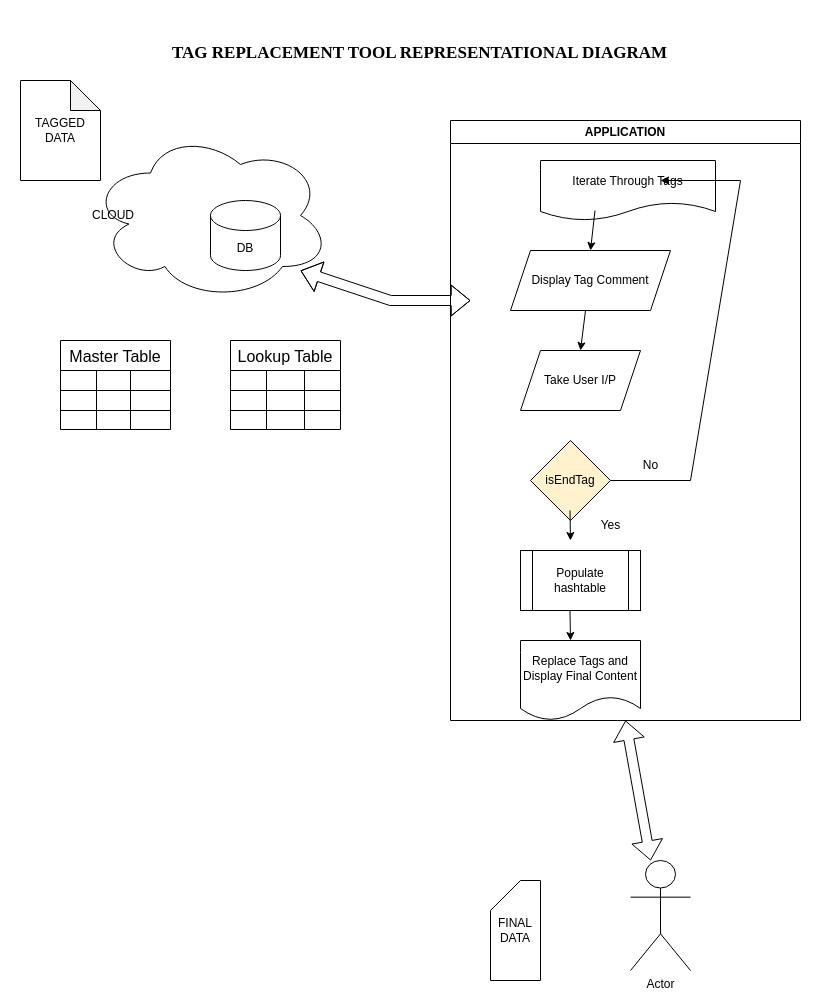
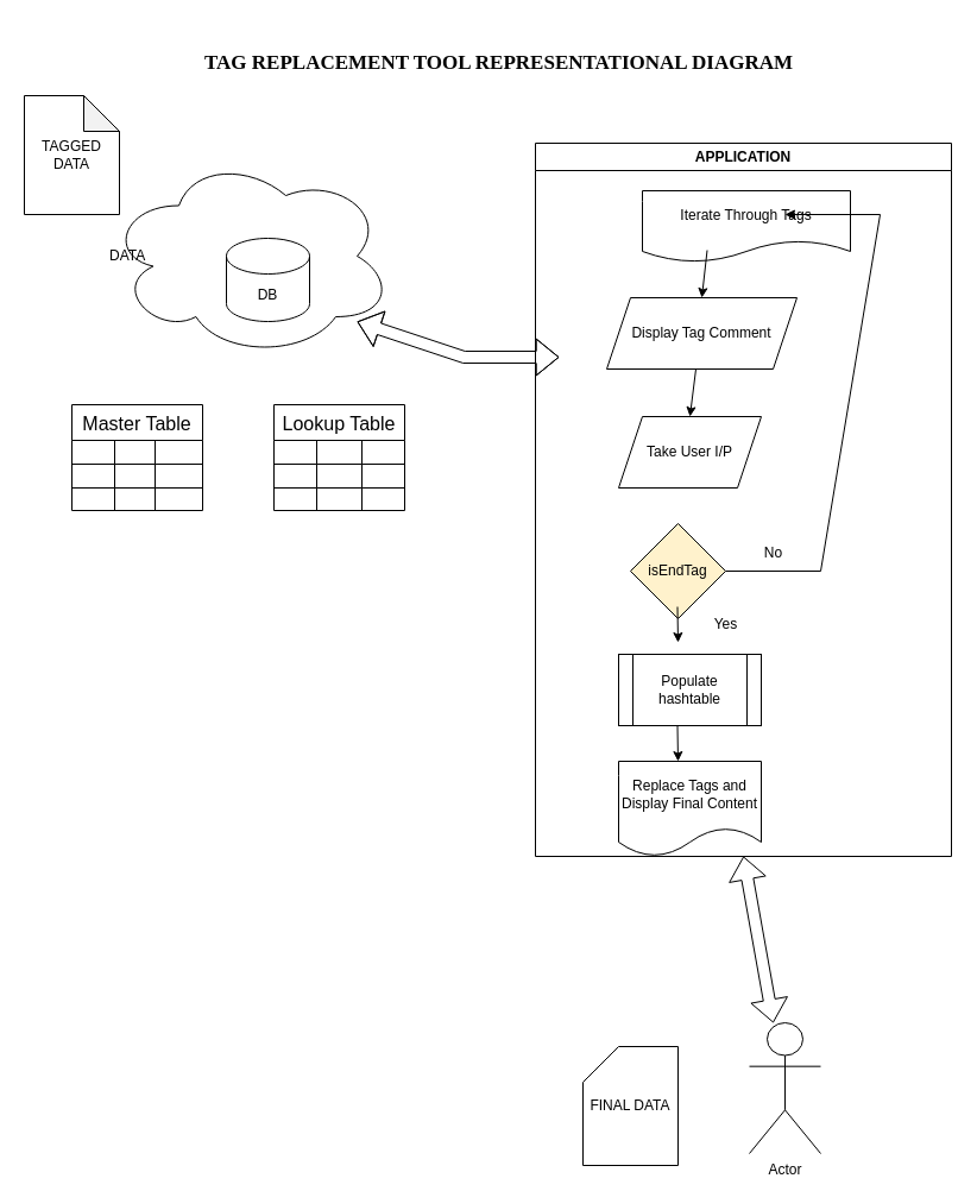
  <mxCell id="0" />
  <mxCell id="1" parent="0" />
  <mxCell id="2" value="Actor" style="shape=umlActor;verticalLabelPosition=bottom;verticalAlign=top;html=1;outlineConnect=0;" parent="1" vertex="1"><mxGeometry x="630" y="860" width="60" height="110" as="geometry" /></mxCell>
- <mxCell id="3" value="CLOUD" style="ellipse;shape=cloud;whiteSpace=wrap;html=1;align=left;" parent="1" vertex="1"><mxGeometry x="90" y="130" width="240" height="170" as="geometry" /></mxCell>
- <mxCell id="4" value="DB" style="shape=cylinder3;whiteSpace=wrap;html=1;boundedLbl=1;backgroundOutline=1;size=15;" parent="1" vertex="1"><mxGeometry x="210" y="200" width="70" height="70" as="geometry" /></mxCell>
+ <mxCell id="3" value="DATA" style="ellipse;shape=cloud;whiteSpace=wrap;html=1;align=left;" parent="1" vertex="1"><mxGeometry x="90" y="130" width="240" height="170" as="geometry" /></mxCell>
+ <mxCell id="4" value="DB" style="shape=cylinder3;whiteSpace=wrap;html=1;boundedLbl=1;backgroundOutline=1;size=15;" parent="1" vertex="1"><mxGeometry x="190" y="200" width="70" height="70" as="geometry" /></mxCell>
  <mxCell id="5" value="" style="shape=flexArrow;endArrow=classic;startArrow=classic;html=1;rounded=0;entryX=0.875;entryY=0.824;entryDx=0;entryDy=0;entryPerimeter=0;" parent="1" target="3" edge="1"><mxGeometry width="100" height="100" relative="1" as="geometry"><mxPoint x="470" y="300" as="sourcePoint" /><mxPoint x="435" y="260" as="targetPoint" /><Array as="points"><mxPoint x="390" y="300" /></Array></mxGeometry></mxCell>
  <mxCell id="6" value="APPLICATION" style="swimlane;whiteSpace=wrap;html=1;startSize=23;" parent="1" vertex="1"><mxGeometry x="450" y="120" width="350" height="600" as="geometry" /></mxCell>
  <mxCell id="7" value="Iterate Through Tags" style="shape=document;whiteSpace=wrap;html=1;boundedLbl=1;" parent="6" vertex="1"><mxGeometry x="90" y="40" width="175" height="60" as="geometry" /></mxCell>
  <mxCell id="8" value="Display Tag Comment" style="shape=parallelogram;perimeter=parallelogramPerimeter;whiteSpace=wrap;html=1;fixedSize=1;" parent="6" vertex="1"><mxGeometry x="60" y="130" width="160" height="60" as="geometry" /></mxCell>
  <mxCell id="9" value="Take User I/P" style="shape=parallelogram;perimeter=parallelogramPerimeter;whiteSpace=wrap;html=1;fixedSize=1;" parent="6" vertex="1"><mxGeometry x="70" y="230" width="120" height="60" as="geometry" /></mxCell>
  <mxCell id="10" value="" style="endArrow=classic;html=1;rounded=0;entryX=0.5;entryY=0;entryDx=0;entryDy=0;" parent="6" target="8" edge="1"><mxGeometry width="50" height="50" relative="1" as="geometry"><mxPoint x="144.5" y="90" as="sourcePoint" /><mxPoint x="144.5" y="160" as="targetPoint" /></mxGeometry></mxCell>
  <mxCell id="11" value="" style="endArrow=classic;html=1;rounded=0;entryX=0.5;entryY=0;entryDx=0;entryDy=0;" parent="6" target="9" edge="1"><mxGeometry width="50" height="50" relative="1" as="geometry"><mxPoint x="135" y="190" as="sourcePoint" /><mxPoint x="155" y="280" as="targetPoint" /></mxGeometry></mxCell>
  <mxCell id="12" value="isEndTag" style="rhombus;whiteSpace=wrap;html=1;fillColor=#fff2cc;" parent="6" vertex="1"><mxGeometry x="80" y="320" width="80" height="80" as="geometry" /></mxCell>
  <mxCell id="13" value="" style="endArrow=classic;html=1;rounded=0;exitX=1;exitY=0.5;exitDx=0;exitDy=0;" parent="6" source="12" edge="1"><mxGeometry width="50" height="50" relative="1" as="geometry"><mxPoint x="200" y="380" as="sourcePoint" /><mxPoint x="210" y="60" as="targetPoint" /><Array as="points"><mxPoint x="240" y="360" /><mxPoint x="290" y="60" /></Array></mxGeometry></mxCell>
  <mxCell id="14" value="Populate hashtable" style="shape=process;whiteSpace=wrap;html=1;backgroundOutline=1;" parent="6" vertex="1"><mxGeometry x="70" y="430" width="120" height="60" as="geometry" /></mxCell>
  <mxCell id="15" value="Replace Tags and Display Final Content" style="shape=document;whiteSpace=wrap;html=1;boundedLbl=1;" parent="6" vertex="1"><mxGeometry x="70" y="520" width="120" height="80" as="geometry" /></mxCell>
  <mxCell id="16" value="" style="endArrow=classic;html=1;rounded=0;" parent="6" edge="1"><mxGeometry width="50" height="50" relative="1" as="geometry"><mxPoint x="119.5" y="490" as="sourcePoint" /><mxPoint x="120" y="520" as="targetPoint" /></mxGeometry></mxCell>
  <mxCell id="17" value="" style="endArrow=classic;html=1;rounded=0;" parent="6" edge="1"><mxGeometry width="50" height="50" relative="1" as="geometry"><mxPoint x="119.5" y="390" as="sourcePoint" /><mxPoint x="120" y="420" as="targetPoint" /></mxGeometry></mxCell>
  <mxCell id="18" value="No" style="text;html=1;align=center;verticalAlign=middle;resizable=0;points=[];autosize=1;strokeColor=none;fillColor=none;" parent="6" vertex="1"><mxGeometry x="180" y="330" width="40" height="30" as="geometry" /></mxCell>
  <mxCell id="19" value="Yes" style="text;html=1;align=center;verticalAlign=middle;resizable=0;points=[];autosize=1;strokeColor=none;fillColor=none;" parent="6" vertex="1"><mxGeometry x="140" y="390" width="40" height="30" as="geometry" /></mxCell>
  <mxCell id="20" value="" style="shape=flexArrow;endArrow=classic;startArrow=classic;html=1;rounded=0;entryX=0.5;entryY=1;entryDx=0;entryDy=0;" parent="1" source="2" target="6" edge="1"><mxGeometry width="100" height="100" relative="1" as="geometry"><mxPoint x="740" y="580" as="sourcePoint" /><mxPoint x="660" y="450" as="targetPoint" /></mxGeometry></mxCell>
  <mxCell id="21" value="TAGGED&lt;br&gt;DATA" style="shape=note;whiteSpace=wrap;html=1;backgroundOutline=1;darkOpacity=0.05;" parent="1" vertex="1"><mxGeometry x="20" y="80" width="80" height="100" as="geometry" /></mxCell>
- <mxCell id="22" value="FINAL DATA" style="shape=card;whiteSpace=wrap;html=1;" parent="1" vertex="1"><mxGeometry x="490" y="880" width="50" height="100" as="geometry" /></mxCell>
+ <mxCell id="22" value="FINAL DATA" style="shape=card;whiteSpace=wrap;html=1;" parent="1" vertex="1"><mxGeometry x="490" y="880" width="80" height="100" as="geometry" /></mxCell>
  <mxCell id="23" value="Master Table" style="shape=table;startSize=30;container=1;collapsible=0;childLayout=tableLayout;strokeColor=default;fontSize=16;" parent="1" vertex="1"><mxGeometry x="60" y="340" width="110" height="89" as="geometry" /></mxCell>
  <mxCell id="24" value="" style="shape=tableRow;horizontal=0;startSize=0;swimlaneHead=0;swimlaneBody=0;strokeColor=inherit;top=0;left=0;bottom=0;right=0;collapsible=0;dropTarget=0;fillColor=none;points=[[0,0.5],[1,0.5]];portConstraint=eastwest;fontSize=16;" parent="23" vertex="1"><mxGeometry y="30" width="110" height="20" as="geometry" /></mxCell>
  <mxCell id="25" value="" style="shape=partialRectangle;html=1;whiteSpace=wrap;connectable=0;strokeColor=inherit;overflow=hidden;fillColor=none;top=0;left=0;bottom=0;right=0;pointerEvents=1;fontSize=16;" parent="24" vertex="1"><mxGeometry width="36" height="20" as="geometry"><mxRectangle width="36" height="20" as="alternateBounds" /></mxGeometry></mxCell>
  <mxCell id="26" value="" style="shape=partialRectangle;html=1;whiteSpace=wrap;connectable=0;strokeColor=inherit;overflow=hidden;fillColor=none;top=0;left=0;bottom=0;right=0;pointerEvents=1;fontSize=16;" parent="24" vertex="1"><mxGeometry x="36" width="34" height="20" as="geometry"><mxRectangle width="34" height="20" as="alternateBounds" /></mxGeometry></mxCell>
  <mxCell id="27" value="" style="shape=partialRectangle;html=1;whiteSpace=wrap;connectable=0;strokeColor=inherit;overflow=hidden;fillColor=none;top=0;left=0;bottom=0;right=0;pointerEvents=1;fontSize=16;" parent="24" vertex="1"><mxGeometry x="70" width="40" height="20" as="geometry"><mxRectangle width="40" height="20" as="alternateBounds" /></mxGeometry></mxCell>
  <mxCell id="28" value="" style="shape=tableRow;horizontal=0;startSize=0;swimlaneHead=0;swimlaneBody=0;strokeColor=inherit;top=0;left=0;bottom=0;right=0;collapsible=0;dropTarget=0;fillColor=none;points=[[0,0.5],[1,0.5]];portConstraint=eastwest;fontSize=16;" parent="23" vertex="1"><mxGeometry y="50" width="110" height="20" as="geometry" /></mxCell>
  <mxCell id="29" value="" style="shape=partialRectangle;html=1;whiteSpace=wrap;connectable=0;strokeColor=inherit;overflow=hidden;fillColor=none;top=0;left=0;bottom=0;right=0;pointerEvents=1;fontSize=16;" parent="28" vertex="1"><mxGeometry width="36" height="20" as="geometry"><mxRectangle width="36" height="20" as="alternateBounds" /></mxGeometry></mxCell>
  <mxCell id="30" value="" style="shape=partialRectangle;html=1;whiteSpace=wrap;connectable=0;strokeColor=inherit;overflow=hidden;fillColor=none;top=0;left=0;bottom=0;right=0;pointerEvents=1;fontSize=16;" parent="28" vertex="1"><mxGeometry x="36" width="34" height="20" as="geometry"><mxRectangle width="34" height="20" as="alternateBounds" /></mxGeometry></mxCell>
  <mxCell id="31" value="" style="shape=partialRectangle;html=1;whiteSpace=wrap;connectable=0;strokeColor=inherit;overflow=hidden;fillColor=none;top=0;left=0;bottom=0;right=0;pointerEvents=1;fontSize=16;" parent="28" vertex="1"><mxGeometry x="70" width="40" height="20" as="geometry"><mxRectangle width="40" height="20" as="alternateBounds" /></mxGeometry></mxCell>
  <mxCell id="32" value="" style="shape=tableRow;horizontal=0;startSize=0;swimlaneHead=0;swimlaneBody=0;strokeColor=inherit;top=0;left=0;bottom=0;right=0;collapsible=0;dropTarget=0;fillColor=none;points=[[0,0.5],[1,0.5]];portConstraint=eastwest;fontSize=16;" parent="23" vertex="1"><mxGeometry y="70" width="110" height="19" as="geometry" /></mxCell>
  <mxCell id="33" value="" style="shape=partialRectangle;html=1;whiteSpace=wrap;connectable=0;strokeColor=inherit;overflow=hidden;fillColor=none;top=0;left=0;bottom=0;right=0;pointerEvents=1;fontSize=16;" parent="32" vertex="1"><mxGeometry width="36" height="19" as="geometry"><mxRectangle width="36" height="19" as="alternateBounds" /></mxGeometry></mxCell>
  <mxCell id="34" value="" style="shape=partialRectangle;html=1;whiteSpace=wrap;connectable=0;strokeColor=inherit;overflow=hidden;fillColor=none;top=0;left=0;bottom=0;right=0;pointerEvents=1;fontSize=16;" parent="32" vertex="1"><mxGeometry x="36" width="34" height="19" as="geometry"><mxRectangle width="34" height="19" as="alternateBounds" /></mxGeometry></mxCell>
  <mxCell id="35" value="" style="shape=partialRectangle;html=1;whiteSpace=wrap;connectable=0;strokeColor=inherit;overflow=hidden;fillColor=none;top=0;left=0;bottom=0;right=0;pointerEvents=1;fontSize=16;" parent="32" vertex="1"><mxGeometry x="70" width="40" height="19" as="geometry"><mxRectangle width="40" height="19" as="alternateBounds" /></mxGeometry></mxCell>
  <mxCell id="36" value="Lookup Table" style="shape=table;startSize=30;container=1;collapsible=0;childLayout=tableLayout;strokeColor=default;fontSize=16;" parent="1" vertex="1"><mxGeometry x="230" y="340" width="110" height="89" as="geometry" /></mxCell>
  <mxCell id="37" value="" style="shape=tableRow;horizontal=0;startSize=0;swimlaneHead=0;swimlaneBody=0;strokeColor=inherit;top=0;left=0;bottom=0;right=0;collapsible=0;dropTarget=0;fillColor=none;points=[[0,0.5],[1,0.5]];portConstraint=eastwest;fontSize=16;" parent="36" vertex="1"><mxGeometry y="30" width="110" height="20" as="geometry" /></mxCell>
  <mxCell id="38" value="" style="shape=partialRectangle;html=1;whiteSpace=wrap;connectable=0;strokeColor=inherit;overflow=hidden;fillColor=none;top=0;left=0;bottom=0;right=0;pointerEvents=1;fontSize=16;" parent="37" vertex="1"><mxGeometry width="36" height="20" as="geometry"><mxRectangle width="36" height="20" as="alternateBounds" /></mxGeometry></mxCell>
  <mxCell id="39" value="" style="shape=partialRectangle;html=1;whiteSpace=wrap;connectable=0;strokeColor=inherit;overflow=hidden;fillColor=none;top=0;left=0;bottom=0;right=0;pointerEvents=1;fontSize=16;" parent="37" vertex="1"><mxGeometry x="36" width="38" height="20" as="geometry"><mxRectangle width="38" height="20" as="alternateBounds" /></mxGeometry></mxCell>
  <mxCell id="40" value="" style="shape=partialRectangle;html=1;whiteSpace=wrap;connectable=0;strokeColor=inherit;overflow=hidden;fillColor=none;top=0;left=0;bottom=0;right=0;pointerEvents=1;fontSize=16;" parent="37" vertex="1"><mxGeometry x="74" width="36" height="20" as="geometry"><mxRectangle width="36" height="20" as="alternateBounds" /></mxGeometry></mxCell>
  <mxCell id="41" value="" style="shape=tableRow;horizontal=0;startSize=0;swimlaneHead=0;swimlaneBody=0;strokeColor=inherit;top=0;left=0;bottom=0;right=0;collapsible=0;dropTarget=0;fillColor=none;points=[[0,0.5],[1,0.5]];portConstraint=eastwest;fontSize=16;" parent="36" vertex="1"><mxGeometry y="50" width="110" height="20" as="geometry" /></mxCell>
  <mxCell id="42" value="" style="shape=partialRectangle;html=1;whiteSpace=wrap;connectable=0;strokeColor=inherit;overflow=hidden;fillColor=none;top=0;left=0;bottom=0;right=0;pointerEvents=1;fontSize=16;" parent="41" vertex="1"><mxGeometry width="36" height="20" as="geometry"><mxRectangle width="36" height="20" as="alternateBounds" /></mxGeometry></mxCell>
  <mxCell id="43" value="" style="shape=partialRectangle;html=1;whiteSpace=wrap;connectable=0;strokeColor=inherit;overflow=hidden;fillColor=none;top=0;left=0;bottom=0;right=0;pointerEvents=1;fontSize=16;" parent="41" vertex="1"><mxGeometry x="36" width="38" height="20" as="geometry"><mxRectangle width="38" height="20" as="alternateBounds" /></mxGeometry></mxCell>
  <mxCell id="44" value="" style="shape=partialRectangle;html=1;whiteSpace=wrap;connectable=0;strokeColor=inherit;overflow=hidden;fillColor=none;top=0;left=0;bottom=0;right=0;pointerEvents=1;fontSize=16;" parent="41" vertex="1"><mxGeometry x="74" width="36" height="20" as="geometry"><mxRectangle width="36" height="20" as="alternateBounds" /></mxGeometry></mxCell>
  <mxCell id="45" value="" style="shape=tableRow;horizontal=0;startSize=0;swimlaneHead=0;swimlaneBody=0;strokeColor=inherit;top=0;left=0;bottom=0;right=0;collapsible=0;dropTarget=0;fillColor=none;points=[[0,0.5],[1,0.5]];portConstraint=eastwest;fontSize=16;" parent="36" vertex="1"><mxGeometry y="70" width="110" height="19" as="geometry" /></mxCell>
  <mxCell id="46" value="" style="shape=partialRectangle;html=1;whiteSpace=wrap;connectable=0;strokeColor=inherit;overflow=hidden;fillColor=none;top=0;left=0;bottom=0;right=0;pointerEvents=1;fontSize=16;" parent="45" vertex="1"><mxGeometry width="36" height="19" as="geometry"><mxRectangle width="36" height="19" as="alternateBounds" /></mxGeometry></mxCell>
  <mxCell id="47" value="" style="shape=partialRectangle;html=1;whiteSpace=wrap;connectable=0;strokeColor=inherit;overflow=hidden;fillColor=none;top=0;left=0;bottom=0;right=0;pointerEvents=1;fontSize=16;" parent="45" vertex="1"><mxGeometry x="36" width="38" height="19" as="geometry"><mxRectangle width="38" height="19" as="alternateBounds" /></mxGeometry></mxCell>
  <mxCell id="48" value="" style="shape=partialRectangle;html=1;whiteSpace=wrap;connectable=0;strokeColor=inherit;overflow=hidden;fillColor=none;top=0;left=0;bottom=0;right=0;pointerEvents=1;fontSize=16;" parent="45" vertex="1"><mxGeometry x="74" width="36" height="19" as="geometry"><mxRectangle width="36" height="19" as="alternateBounds" /></mxGeometry></mxCell>
  <mxCell id="49" value="&lt;h2&gt;&lt;b&gt;&lt;font face=&quot;Lucida Console&quot; style=&quot;font-size: 17px;&quot;&gt;TAG REPLACEMENT TOOL REPRESENTATIONAL DIAGRAM&lt;/font&gt;&lt;/b&gt;&lt;/h2&gt;" style="text;whiteSpace=wrap;html=1;" vertex="1" parent="1"><mxGeometry x="170" y="20" width="500" height="40" as="geometry" /></mxCell>
